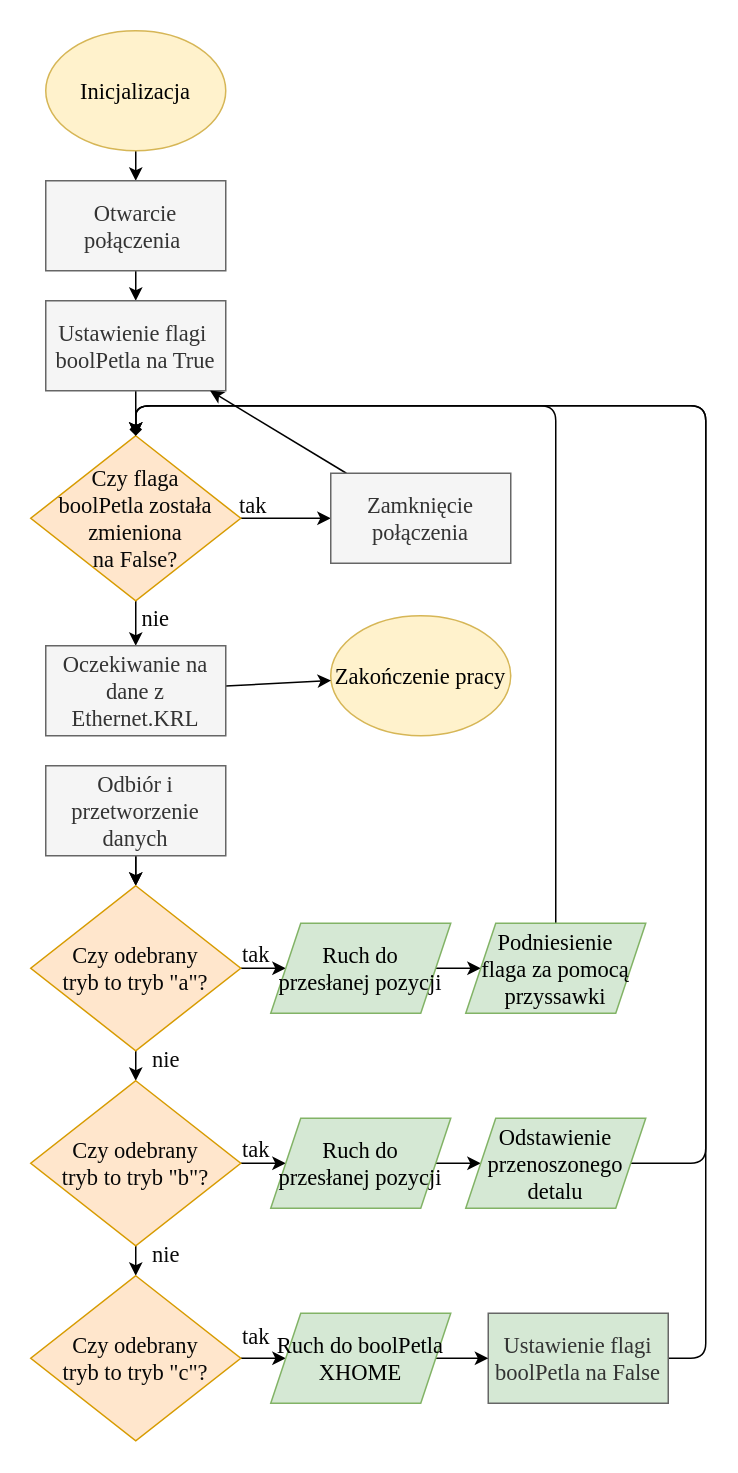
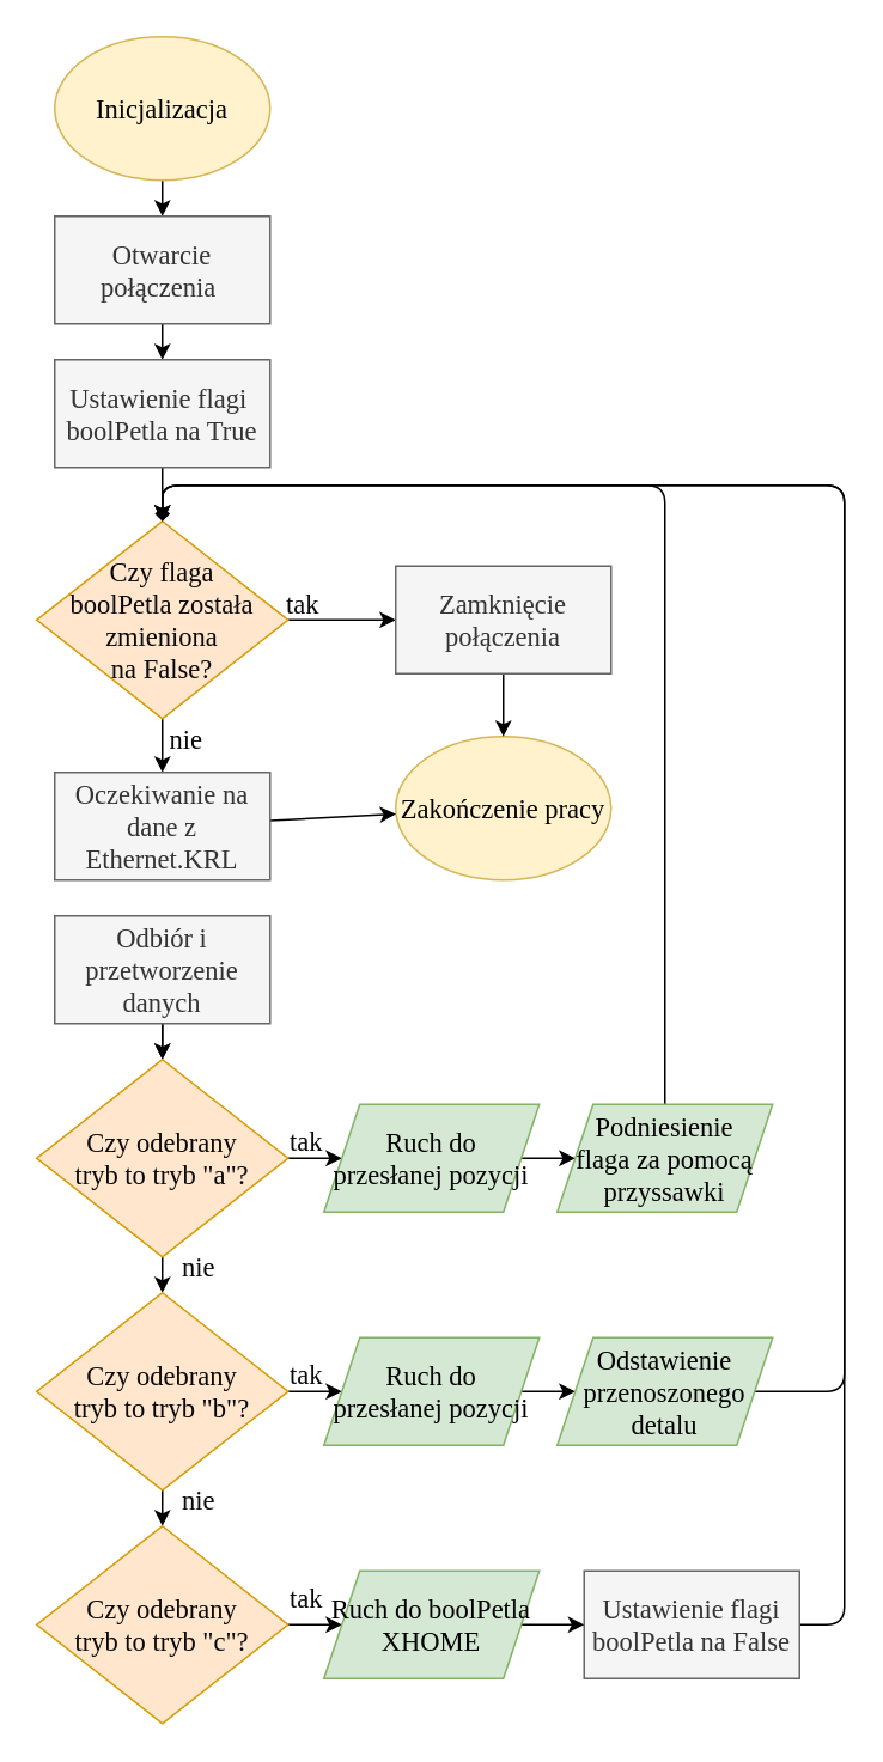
  <mxCell id="0" />
  <mxCell id="1" parent="0" />
  <mxCell id="2" value="" style="edgeStyle=none;html=1;fontColor=#000000;strokeColor=#000000;fontFamily=Garamond;fontSize=15;" parent="1" source="3" target="6" edge="1"><mxGeometry relative="1" as="geometry" /></mxCell>
  <mxCell id="3" value="Inicjalizacja" style="ellipse;whiteSpace=wrap;html=1;fillColor=#fff2cc;strokeColor=#d6b656;fontColor=#000000;fontFamily=Garamond;fontSize=15;" parent="1" vertex="1"><mxGeometry x="30" y="20" width="120" height="80" as="geometry" /></mxCell>
  <mxCell id="4" value="Zakończenie pracy" style="ellipse;whiteSpace=wrap;html=1;fillColor=#fff2cc;strokeColor=#d6b656;fontColor=#000000;fontFamily=Garamond;fontSize=15;" parent="1" vertex="1"><mxGeometry x="220" y="410" width="120" height="80" as="geometry" /></mxCell>
  <mxCell id="5" value="" style="edgeStyle=none;html=1;strokeColor=#000000;fontFamily=Garamond;fontSize=15;" parent="1" source="6" target="8" edge="1"><mxGeometry relative="1" as="geometry" /></mxCell>
  <mxCell id="6" value="Otwarcie połączenia&amp;nbsp;" style="rounded=0;whiteSpace=wrap;html=1;fontColor=#333333;fillColor=#f5f5f5;strokeColor=#666666;fontFamily=Garamond;fontSize=15;" parent="1" vertex="1"><mxGeometry x="30" y="120" width="120" height="60" as="geometry" /></mxCell>
  <mxCell id="7" value="" style="edgeStyle=none;html=1;strokeColor=#000000;fontFamily=Garamond;fontSize=15;endArrow=diamond;" parent="1" source="8" target="12" edge="1"><mxGeometry relative="1" as="geometry" /></mxCell>
  <mxCell id="8" value="Ustawienie flagi&amp;nbsp;&lt;br style=&quot;font-size: 15px;&quot;&gt;boolPetla na True" style="rounded=0;whiteSpace=wrap;html=1;fontColor=#333333;fillColor=#f5f5f5;strokeColor=#666666;fontFamily=Garamond;fontSize=15;" parent="1" vertex="1"><mxGeometry x="30" y="200" width="120" height="60" as="geometry" /></mxCell>
  <mxCell id="9" value="" style="edgeStyle=none;html=1;strokeColor=#000000;fontColor=#080808;fontFamily=Garamond;fontSize=15;" parent="1" source="12" target="14" edge="1"><mxGeometry relative="1" as="geometry" /></mxCell>
  <mxCell id="10" value="tak" style="edgeLabel;html=1;align=center;verticalAlign=middle;resizable=0;points=[];fontColor=#080808;labelBackgroundColor=none;fontFamily=Garamond;fontSize=15;" parent="9" vertex="1" connectable="0"><mxGeometry x="-0.424" y="3" relative="1" as="geometry"><mxPoint x="-10" y="-7" as="offset" /></mxGeometry></mxCell>
  <mxCell id="11" value="" style="edgeStyle=none;html=1;strokeColor=#000000;fontFamily=Garamond;fontSize=15;fontColor=#080808;" parent="1" source="12" target="17" edge="1"><mxGeometry relative="1" as="geometry" /></mxCell>
  <mxCell id="12" value="Czy flaga &lt;br style=&quot;font-size: 15px;&quot;&gt;boolPetla została zmieniona &lt;br style=&quot;font-size: 15px;&quot;&gt;na False?" style="rhombus;whiteSpace=wrap;html=1;fillColor=#ffe6cc;strokeColor=#d79b00;fontColor=#080808;fontFamily=Garamond;fontSize=15;" parent="1" vertex="1"><mxGeometry x="20" y="290" width="140" height="110" as="geometry" /></mxCell>
- <mxCell id="13" value="" style="edgeStyle=none;html=1;strokeColor=#000000;fontColor=#080808;fontFamily=Garamond;fontSize=15;" parent="1" source="14" target="8" edge="1"><mxGeometry relative="1" as="geometry" /></mxCell>
+ <mxCell id="13" value="" style="edgeStyle=none;html=1;strokeColor=#000000;fontColor=#080808;fontFamily=Garamond;fontSize=15;" parent="1" source="14" target="4" edge="1"><mxGeometry relative="1" as="geometry" /></mxCell>
  <mxCell id="14" value="Zamknięcie połączenia" style="rounded=0;whiteSpace=wrap;html=1;fontColor=#333333;fillColor=#f5f5f5;strokeColor=#666666;fontFamily=Garamond;fontSize=15;" parent="1" vertex="1"><mxGeometry x="220" y="315" width="120" height="60" as="geometry" /></mxCell>
  <mxCell id="15" value="nie" style="edgeLabel;html=1;align=center;verticalAlign=middle;resizable=0;points=[];fontColor=#080808;labelBackgroundColor=none;fontFamily=Garamond;fontSize=15;" parent="1" vertex="1" connectable="0"><mxGeometry x="180.003" y="345" as="geometry"><mxPoint x="-78" y="65" as="offset" /></mxGeometry></mxCell>
  <mxCell id="16" value="" style="edgeStyle=none;html=1;strokeColor=#000000;fontColor=#000000;" edge="1" parent="1" source="17" target="4"><mxGeometry relative="1" as="geometry" /></mxCell>
  <mxCell id="17" value="Oczekiwanie na dane z Ethernet.KRL" style="rounded=0;whiteSpace=wrap;html=1;fontColor=#333333;fillColor=#f5f5f5;strokeColor=#666666;fontFamily=Garamond;fontSize=15;" parent="1" vertex="1"><mxGeometry x="30" y="430" width="120" height="60" as="geometry" /></mxCell>
  <mxCell id="18" value="" style="edgeStyle=none;html=1;" edge="1" parent="1" source="20" target="23"><mxGeometry relative="1" as="geometry" /></mxCell>
  <mxCell id="19" value="" style="edgeStyle=none;html=1;strokeColor=#000000;" edge="1" parent="1" source="20" target="23"><mxGeometry relative="1" as="geometry" /></mxCell>
  <mxCell id="20" value="Odbiór i przetworzenie danych" style="rounded=0;whiteSpace=wrap;html=1;fontColor=#333333;fillColor=#f5f5f5;strokeColor=#666666;fontFamily=Garamond;fontSize=15;" parent="1" vertex="1"><mxGeometry x="30" y="510" width="120" height="60" as="geometry" /></mxCell>
  <mxCell id="21" value="" style="edgeStyle=none;html=1;strokeColor=#000000;" edge="1" parent="1" source="23" target="26"><mxGeometry relative="1" as="geometry" /></mxCell>
  <mxCell id="22" value="" style="edgeStyle=none;html=1;strokeColor=#000000;fontColor=#000000;" edge="1" parent="1" source="23" target="34"><mxGeometry relative="1" as="geometry" /></mxCell>
  <mxCell id="23" value="Czy odebrany&lt;br&gt;tryb to tryb &quot;a&quot;?" style="rhombus;whiteSpace=wrap;html=1;fillColor=#ffe6cc;strokeColor=#d79b00;fontColor=#080808;fontFamily=Garamond;fontSize=15;" vertex="1" parent="1"><mxGeometry x="20" y="590" width="140" height="110" as="geometry" /></mxCell>
  <mxCell id="24" value="" style="edgeStyle=none;html=1;strokeColor=#000000;" edge="1" parent="1" source="26" target="28"><mxGeometry relative="1" as="geometry" /></mxCell>
  <mxCell id="25" value="" style="edgeStyle=none;html=1;strokeColor=#000000;fontColor=#000000;" edge="1" parent="1" source="26" target="38"><mxGeometry relative="1" as="geometry" /></mxCell>
  <mxCell id="26" value="Czy odebrany&lt;br&gt;tryb to tryb &quot;b&quot;?" style="rhombus;whiteSpace=wrap;html=1;fillColor=#ffe6cc;strokeColor=#d79b00;fontColor=#080808;fontFamily=Garamond;fontSize=15;" vertex="1" parent="1"><mxGeometry x="20" y="720" width="140" height="110" as="geometry" /></mxCell>
  <mxCell id="27" value="" style="edgeStyle=none;html=1;strokeColor=#000000;fontColor=#000000;" edge="1" parent="1" source="28" target="32"><mxGeometry relative="1" as="geometry" /></mxCell>
  <mxCell id="28" value="Czy odebrany&lt;br&gt;tryb to tryb &quot;c&quot;?" style="rhombus;whiteSpace=wrap;html=1;fillColor=#ffe6cc;strokeColor=#d79b00;fontColor=#080808;fontFamily=Garamond;fontSize=15;" vertex="1" parent="1"><mxGeometry x="20" y="850" width="140" height="110" as="geometry" /></mxCell>
  <mxCell id="29" style="edgeStyle=none;html=1;entryX=0.5;entryY=0;entryDx=0;entryDy=0;strokeColor=#000000;fontColor=#000000;" edge="1" parent="1" source="30" target="12"><mxGeometry relative="1" as="geometry"><Array as="points"><mxPoint x="470" y="905" /><mxPoint x="470" y="270" /><mxPoint x="90" y="270" /></Array></mxGeometry></mxCell>
- <mxCell id="30" value="Ustawienie flagi boolPetla na False" style="rounded=0;whiteSpace=wrap;html=1;fontColor=#333333;fillColor=#d5e8d4;strokeColor=#666666;fontFamily=Garamond;fontSize=15;" vertex="1" parent="1"><mxGeometry x="325" y="875" width="120" height="60" as="geometry" /></mxCell>
+ <mxCell id="30" value="Ustawienie flagi boolPetla na False" style="rounded=0;whiteSpace=wrap;html=1;fontColor=#333333;fillColor=#f5f5f5;strokeColor=#666666;fontFamily=Garamond;fontSize=15;" vertex="1" parent="1"><mxGeometry x="325" y="875" width="120" height="60" as="geometry" /></mxCell>
  <mxCell id="31" value="" style="edgeStyle=none;html=1;strokeColor=#000000;fontColor=#000000;fontFamily=Garamond;fontSize=15;" edge="1" parent="1" source="32" target="30"><mxGeometry relative="1" as="geometry" /></mxCell>
  <mxCell id="32" value="Ruch do boolPetla XHOME" style="shape=parallelogram;perimeter=parallelogramPerimeter;whiteSpace=wrap;html=1;fixedSize=1;fillColor=#d5e8d4;strokeColor=#82b366;fontColor=#000000;fontFamily=Garamond;fontSize=15;" vertex="1" parent="1"><mxGeometry x="180" y="875" width="120" height="60" as="geometry" /></mxCell>
  <mxCell id="33" value="" style="edgeStyle=none;html=1;strokeColor=#000000;fontColor=#000000;fontFamily=Garamond;fontSize=15;" edge="1" parent="1" source="34" target="36"><mxGeometry relative="1" as="geometry" /></mxCell>
  <mxCell id="34" value="Ruch do &lt;br style=&quot;font-size: 15px;&quot;&gt;przesłanej pozycji" style="shape=parallelogram;perimeter=parallelogramPerimeter;whiteSpace=wrap;html=1;fixedSize=1;fillColor=#d5e8d4;strokeColor=#82b366;fontColor=#000000;fontFamily=Garamond;fontSize=15;" vertex="1" parent="1"><mxGeometry x="180" y="615" width="120" height="60" as="geometry" /></mxCell>
  <mxCell id="35" style="edgeStyle=none;html=1;entryX=0.5;entryY=0;entryDx=0;entryDy=0;strokeColor=#000000;fontColor=#000000;" edge="1" parent="1" source="36" target="12"><mxGeometry relative="1" as="geometry"><Array as="points"><mxPoint x="370" y="270" /><mxPoint x="90" y="270" /></Array></mxGeometry></mxCell>
  <mxCell id="36" value="Podniesienie &lt;br style=&quot;font-size: 15px;&quot;&gt;flaga za pomocą przyssawki" style="shape=parallelogram;perimeter=parallelogramPerimeter;whiteSpace=wrap;html=1;fixedSize=1;fillColor=#d5e8d4;strokeColor=#82b366;fontColor=#000000;fontFamily=Garamond;fontSize=15;" vertex="1" parent="1"><mxGeometry x="310" y="615" width="120" height="60" as="geometry" /></mxCell>
  <mxCell id="37" value="" style="edgeStyle=none;html=1;strokeColor=#000000;fontColor=#000000;fontFamily=Garamond;fontSize=15;" edge="1" parent="1" source="38" target="40"><mxGeometry relative="1" as="geometry" /></mxCell>
  <mxCell id="38" value="Ruch do &lt;br style=&quot;font-size: 15px;&quot;&gt;przesłanej pozycji" style="shape=parallelogram;perimeter=parallelogramPerimeter;whiteSpace=wrap;html=1;fixedSize=1;fillColor=#d5e8d4;strokeColor=#82b366;fontColor=#000000;fontFamily=Garamond;fontSize=15;" vertex="1" parent="1"><mxGeometry x="180" y="745" width="120" height="60" as="geometry" /></mxCell>
  <mxCell id="39" style="edgeStyle=none;html=1;entryX=0.5;entryY=0;entryDx=0;entryDy=0;strokeColor=#000000;fontColor=#000000;" edge="1" parent="1" source="40" target="12"><mxGeometry relative="1" as="geometry"><Array as="points"><mxPoint x="470" y="775" /><mxPoint x="470" y="270" /><mxPoint x="90" y="270" /></Array></mxGeometry></mxCell>
  <mxCell id="40" value="Odstawienie przenoszonego&lt;br style=&quot;font-size: 15px;&quot;&gt;detalu" style="shape=parallelogram;perimeter=parallelogramPerimeter;whiteSpace=wrap;html=1;fixedSize=1;fillColor=#d5e8d4;strokeColor=#82b366;fontColor=#000000;fontFamily=Garamond;fontSize=15;" vertex="1" parent="1"><mxGeometry x="310" y="745" width="120" height="60" as="geometry" /></mxCell>
  <mxCell id="41" value="tak" style="edgeLabel;html=1;align=center;verticalAlign=middle;resizable=0;points=[];fontColor=#080808;labelBackgroundColor=none;fontFamily=Garamond;fontSize=15;" vertex="1" connectable="0" parent="1"><mxGeometry x="170" y="690" as="geometry"><mxPoint x="-1" y="74" as="offset" /></mxGeometry></mxCell>
  <mxCell id="42" value="tak" style="edgeLabel;html=1;align=center;verticalAlign=middle;resizable=0;points=[];fontColor=#080808;labelBackgroundColor=none;fontFamily=Garamond;fontSize=15;" vertex="1" connectable="0" parent="1"><mxGeometry x="170" y="560" as="geometry"><mxPoint x="-1" y="74" as="offset" /></mxGeometry></mxCell>
  <mxCell id="43" value="tak" style="edgeLabel;html=1;align=center;verticalAlign=middle;resizable=0;points=[];fontColor=#080808;labelBackgroundColor=none;fontFamily=Garamond;fontSize=15;" vertex="1" connectable="0" parent="1"><mxGeometry x="170" y="815" as="geometry"><mxPoint x="-1" y="74" as="offset" /></mxGeometry></mxCell>
  <mxCell id="44" value="nie" style="edgeLabel;html=1;align=center;verticalAlign=middle;resizable=0;points=[];fontColor=#080808;labelBackgroundColor=none;fontFamily=Garamond;fontSize=15;" vertex="1" connectable="0" parent="1"><mxGeometry x="110" y="760" as="geometry"><mxPoint x="-1" y="74" as="offset" /></mxGeometry></mxCell>
  <mxCell id="45" value="nie" style="edgeLabel;html=1;align=center;verticalAlign=middle;resizable=0;points=[];fontColor=#080808;labelBackgroundColor=none;fontFamily=Garamond;fontSize=15;" vertex="1" connectable="0" parent="1"><mxGeometry x="110" y="630" as="geometry"><mxPoint x="-1" y="74" as="offset" /></mxGeometry></mxCell>
